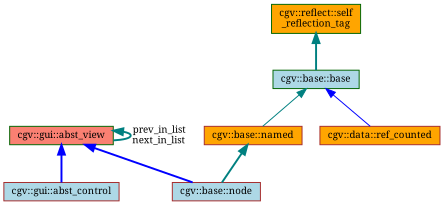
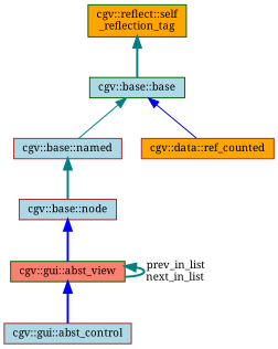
  digraph {
    fontname="Noto Serif"
    node [color=brown fillcolor=lightblue fontname="Noto Serif" fontsize=10 shape=record style=filled]
    edge [color=teal dir=back fontname="Noto Serif" fontsize=10 labelfontname=Helvetica labelfontsize=10 style=bold]
    n1 [fontcolor=black height=0.2 label="cgv::gui::abst_control" width=0.4]
    n2 [color=darkgreen fillcolor=salmon height=0.2 label="cgv::gui::abst_view" width=0.4]
    n3 [height=0.2 label="cgv::base::node" width=0.4]
-   n4 [fillcolor=orange height=0.2 label="cgv::base::named" width=0.4]
+   n4 [height=0.2 label="cgv::base::named" width=0.4]
    n5 [color=darkgreen height=0.2 label="cgv::base::base" width=0.4]
    n6 [fillcolor=orange height=0.2 label="cgv::data::ref_counted" width=0.4]
    n7 [color=darkgreen fillcolor=orange height=0.2 label="cgv::reflect::self\l_reflection_tag" width=0.4]
    n2 -> n1 [color=blue]
    n2 -> n2 [label=" prev_in_list\nnext_in_list"]
-   n2 -> n3 [color=blue]
+   n3 -> n2 [color=blue]
    n4 -> n3
    n5 -> n4 [style=solid]
    n5 -> n6 [color=blue style=solid]
    n7 -> n5
  }
